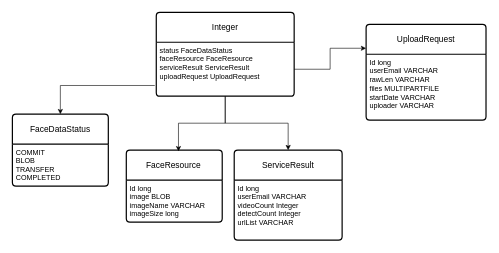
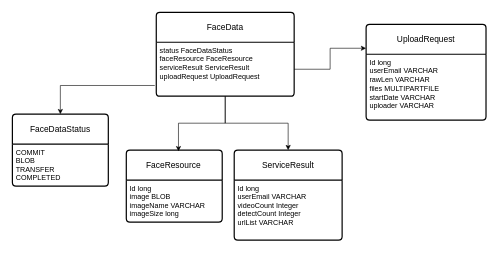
  <mxCell id="0" />
  <mxCell id="1" parent="0" />
  <mxCell id="2" value="FaceDataStatus" style="swimlane;childLayout=stackLayout;horizontal=1;startSize=50;horizontalStack=0;rounded=1;fontSize=14;fontStyle=0;strokeWidth=2;resizeParent=0;resizeLast=1;shadow=0;dashed=0;align=center;arcSize=4;whiteSpace=wrap;html=1;" vertex="1" parent="1"><mxGeometry x="20" y="190" width="160" height="120" as="geometry" /></mxCell>
  <mxCell id="3" value="COMMIT&lt;br&gt;BLOB&lt;br&gt;TRANSFER&lt;br&gt;COMPLETED" style="align=left;strokeColor=none;fillColor=none;spacingLeft=4;fontSize=12;verticalAlign=top;resizable=0;rotatable=0;part=1;html=1;" vertex="1" parent="2"><mxGeometry y="50" width="160" height="70" as="geometry" /></mxCell>
  <mxCell id="4" value="FaceResource&lt;span style=&quot;white-space: pre;&quot;&gt;&#09;&lt;/span&gt;" style="swimlane;childLayout=stackLayout;horizontal=1;startSize=50;horizontalStack=0;rounded=1;fontSize=14;fontStyle=0;strokeWidth=2;resizeParent=0;resizeLast=1;shadow=0;dashed=0;align=center;arcSize=4;whiteSpace=wrap;html=1;" vertex="1" parent="1"><mxGeometry x="210" y="250" width="160" height="120" as="geometry" /></mxCell>
  <mxCell id="5" value="Id long&lt;br&gt;image BLOB&lt;br&gt;imageName VARCHAR&lt;br&gt;imageSize long" style="align=left;strokeColor=none;fillColor=none;spacingLeft=4;fontSize=12;verticalAlign=top;resizable=0;rotatable=0;part=1;html=1;" vertex="1" parent="4"><mxGeometry y="50" width="160" height="70" as="geometry" /></mxCell>
- <mxCell id="6" value="Integer" style="swimlane;childLayout=stackLayout;horizontal=1;startSize=50;horizontalStack=0;rounded=1;fontSize=14;fontStyle=0;strokeWidth=2;resizeParent=0;resizeLast=1;shadow=0;dashed=0;align=center;arcSize=4;whiteSpace=wrap;html=1;" vertex="1" parent="1"><mxGeometry x="260" y="20" width="230" height="140" as="geometry"><mxRectangle x="440" y="-160" width="100" height="50" as="alternateBounds" /></mxGeometry></mxCell>
+ <mxCell id="6" value="FaceData" style="swimlane;childLayout=stackLayout;horizontal=1;startSize=50;horizontalStack=0;rounded=1;fontSize=14;fontStyle=0;strokeWidth=2;resizeParent=0;resizeLast=1;shadow=0;dashed=0;align=center;arcSize=4;whiteSpace=wrap;html=1;" vertex="1" parent="1"><mxGeometry x="260" y="20" width="230" height="140" as="geometry"><mxRectangle x="440" y="-160" width="100" height="50" as="alternateBounds" /></mxGeometry></mxCell>
  <mxCell id="7" value="status FaceDataStatus&lt;br&gt;faceResource FaceResource&lt;br&gt;serviceResult ServiceResult&lt;br&gt;uploadRequest UploadRequest" style="align=left;strokeColor=none;fillColor=none;spacingLeft=4;fontSize=12;verticalAlign=top;resizable=0;rotatable=0;part=1;html=1;" vertex="1" parent="6"><mxGeometry y="50" width="230" height="90" as="geometry" /></mxCell>
  <mxCell id="8" value="" style="edgeStyle=orthogonalEdgeStyle;rounded=0;orthogonalLoop=1;jettySize=auto;html=1;entryX=0.544;entryY=0.015;entryDx=0;entryDy=0;entryPerimeter=0;" edge="1" parent="1" source="7" target="4"><mxGeometry relative="1" as="geometry" /></mxCell>
  <mxCell id="9" value="" style="edgeStyle=orthogonalEdgeStyle;rounded=0;orthogonalLoop=1;jettySize=auto;html=1;entryX=0.5;entryY=0;entryDx=0;entryDy=0;exitX=0.5;exitY=1;exitDx=0;exitDy=0;" edge="1" parent="1" source="7" target="14"><mxGeometry relative="1" as="geometry"><mxPoint x="385" y="170" as="sourcePoint" /><mxPoint x="307" y="202" as="targetPoint" /></mxGeometry></mxCell>
  <mxCell id="10" value="" style="edgeStyle=orthogonalEdgeStyle;rounded=0;orthogonalLoop=1;jettySize=auto;html=1;entryX=0.5;entryY=0;entryDx=0;entryDy=0;exitX=-0.011;exitY=0.801;exitDx=0;exitDy=0;exitPerimeter=0;" edge="1" parent="1" source="7" target="2"><mxGeometry relative="1" as="geometry"><mxPoint x="385" y="170" as="sourcePoint" /><mxPoint x="307" y="202" as="targetPoint" /></mxGeometry></mxCell>
  <mxCell id="11" value="UploadRequest" style="swimlane;childLayout=stackLayout;horizontal=1;startSize=50;horizontalStack=0;rounded=1;fontSize=14;fontStyle=0;strokeWidth=2;resizeParent=0;resizeLast=1;shadow=0;dashed=0;align=center;arcSize=4;whiteSpace=wrap;html=1;" vertex="1" parent="1"><mxGeometry x="610" y="40" width="200" height="160" as="geometry" /></mxCell>
  <mxCell id="12" value="Id long&lt;br&gt;userEmail VARCHAR&lt;br&gt;rawLen VARCHAR&lt;br&gt;files MULTIPARTFILE&lt;br&gt;startDate VARCHAR&lt;br&gt;uploader VARCHAR&lt;br&gt;" style="align=left;strokeColor=none;fillColor=none;spacingLeft=4;fontSize=12;verticalAlign=top;resizable=0;rotatable=0;part=1;html=1;" vertex="1" parent="11"><mxGeometry y="50" width="200" height="110" as="geometry" /></mxCell>
  <mxCell id="13" value="" style="edgeStyle=orthogonalEdgeStyle;rounded=0;orthogonalLoop=1;jettySize=auto;html=1;entryX=0;entryY=0.25;entryDx=0;entryDy=0;" edge="1" parent="1" source="7" target="11"><mxGeometry relative="1" as="geometry" /></mxCell>
  <mxCell id="14" value="ServiceResult" style="swimlane;childLayout=stackLayout;horizontal=1;startSize=50;horizontalStack=0;rounded=1;fontSize=14;fontStyle=0;strokeWidth=2;resizeParent=0;resizeLast=1;shadow=0;dashed=0;align=center;arcSize=4;whiteSpace=wrap;html=1;" vertex="1" parent="1"><mxGeometry x="390" y="250" width="180" height="150" as="geometry" /></mxCell>
  <mxCell id="15" value="Id long&lt;br&gt;userEmail VARCHAR&lt;br&gt;videoCount Integer&lt;br&gt;detectCount Integer&lt;br&gt;urlList VARCHAR" style="align=left;strokeColor=none;fillColor=none;spacingLeft=4;fontSize=12;verticalAlign=top;resizable=0;rotatable=0;part=1;html=1;" vertex="1" parent="14"><mxGeometry y="50" width="180" height="100" as="geometry" /></mxCell>
